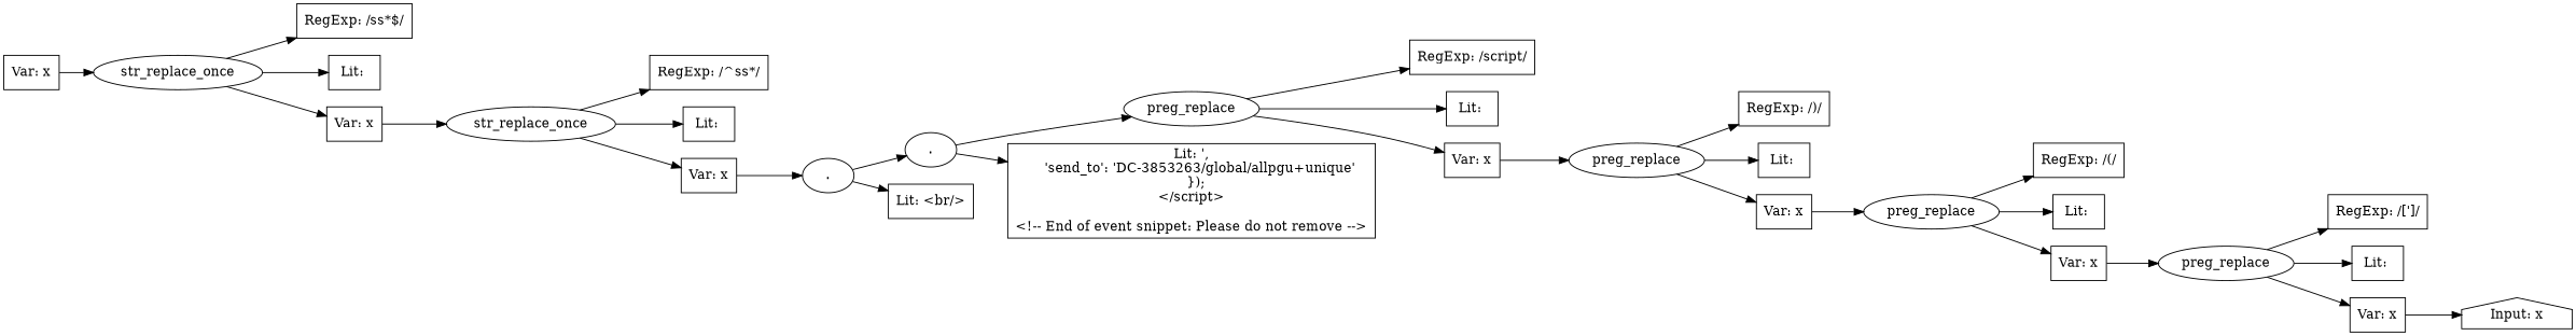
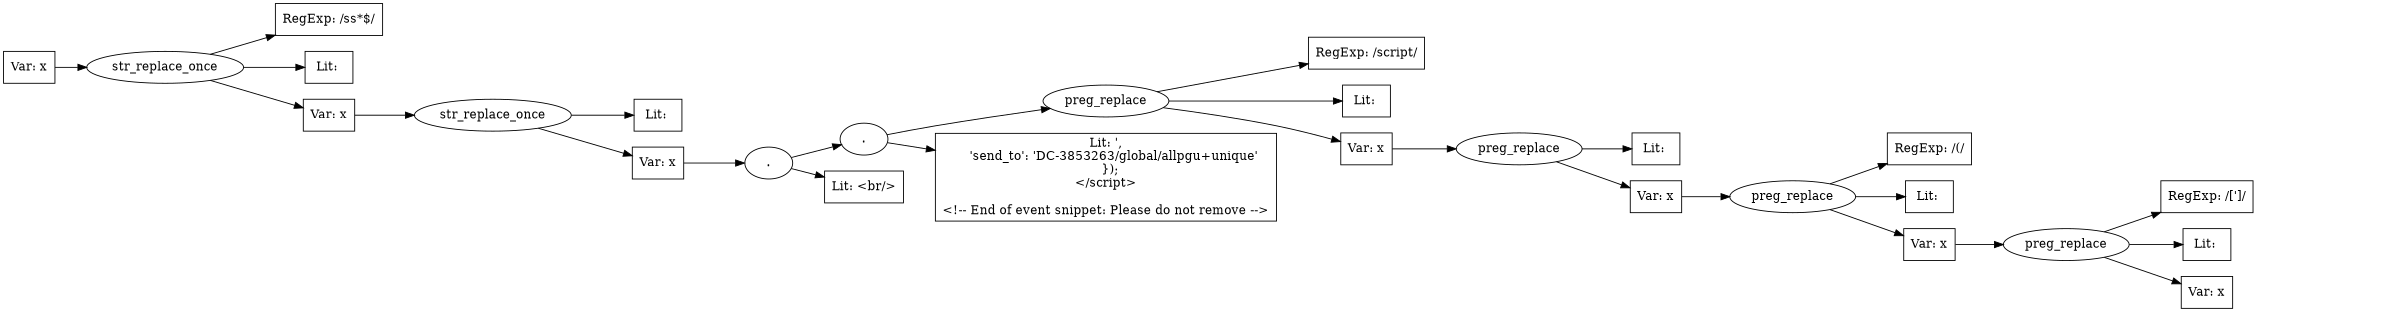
  digraph {
    rankdir=LR
    node [shape=box]
-   n1 [label="Input: x" shape=house]
    n2 [label=preg_replace shape=ellipse]
    n3 [label="RegExp: /[']/"]
    n4 [label="Lit: "]
    n5 [label="Var: x"]
    n6 [label=preg_replace shape=ellipse]
    n7 [label="RegExp: /\(/"]
    n8 [label="Lit: "]
    n9 [label="Var: x"]
    n10 [label=preg_replace shape=ellipse]
-   n11 [label="RegExp: /\)/"]
    n12 [label="Lit: "]
    n13 [label="Var: x"]
    n14 [label=preg_replace shape=ellipse]
    n15 [label="RegExp: /script/"]
    n16 [label="Lit: "]
    n17 [label="Var: x"]
    n18 [label="." shape=ellipse]
    n19 [label="Lit: ',\n    'send_to': 'DC-3853263/global/allpgu+unique'\n  });\n</script>\n\n<!-- End of event snippet: Please do not remove -->"]
    n20 [label="." shape=ellipse]
    n21 [label="Lit: <br/>"]
    n22 [label=str_replace_once shape=ellipse]
-   n23 [label="RegExp: /^\s\s*/"]
    n24 [label="Lit: "]
    n25 [label="Var: x"]
    n26 [label=str_replace_once shape=ellipse]
    n27 [label="RegExp: /\s\s*$/"]
    n28 [label="Lit: "]
    n29 [label="Var: x"]
    n30 [label="Var: x"]
    n2 -> n3
    n2 -> n4
    n2 -> n5
-   n5 -> n1
    n6 -> n7
    n6 -> n8
    n6 -> n9
    n9 -> n2
-   n10 -> n11
    n10 -> n12
    n10 -> n13
    n13 -> n6
    n14 -> n15
    n14 -> n16
    n14 -> n17
    n17 -> n10
    n18 -> n14
    n18 -> n19
    n20 -> n18
    n20 -> n21
-   n22 -> n23
    n22 -> n24
    n22 -> n25
    n25 -> n20
    n26 -> n27
    n26 -> n28
    n26 -> n29
    n29 -> n22
    n30 -> n26
  }
